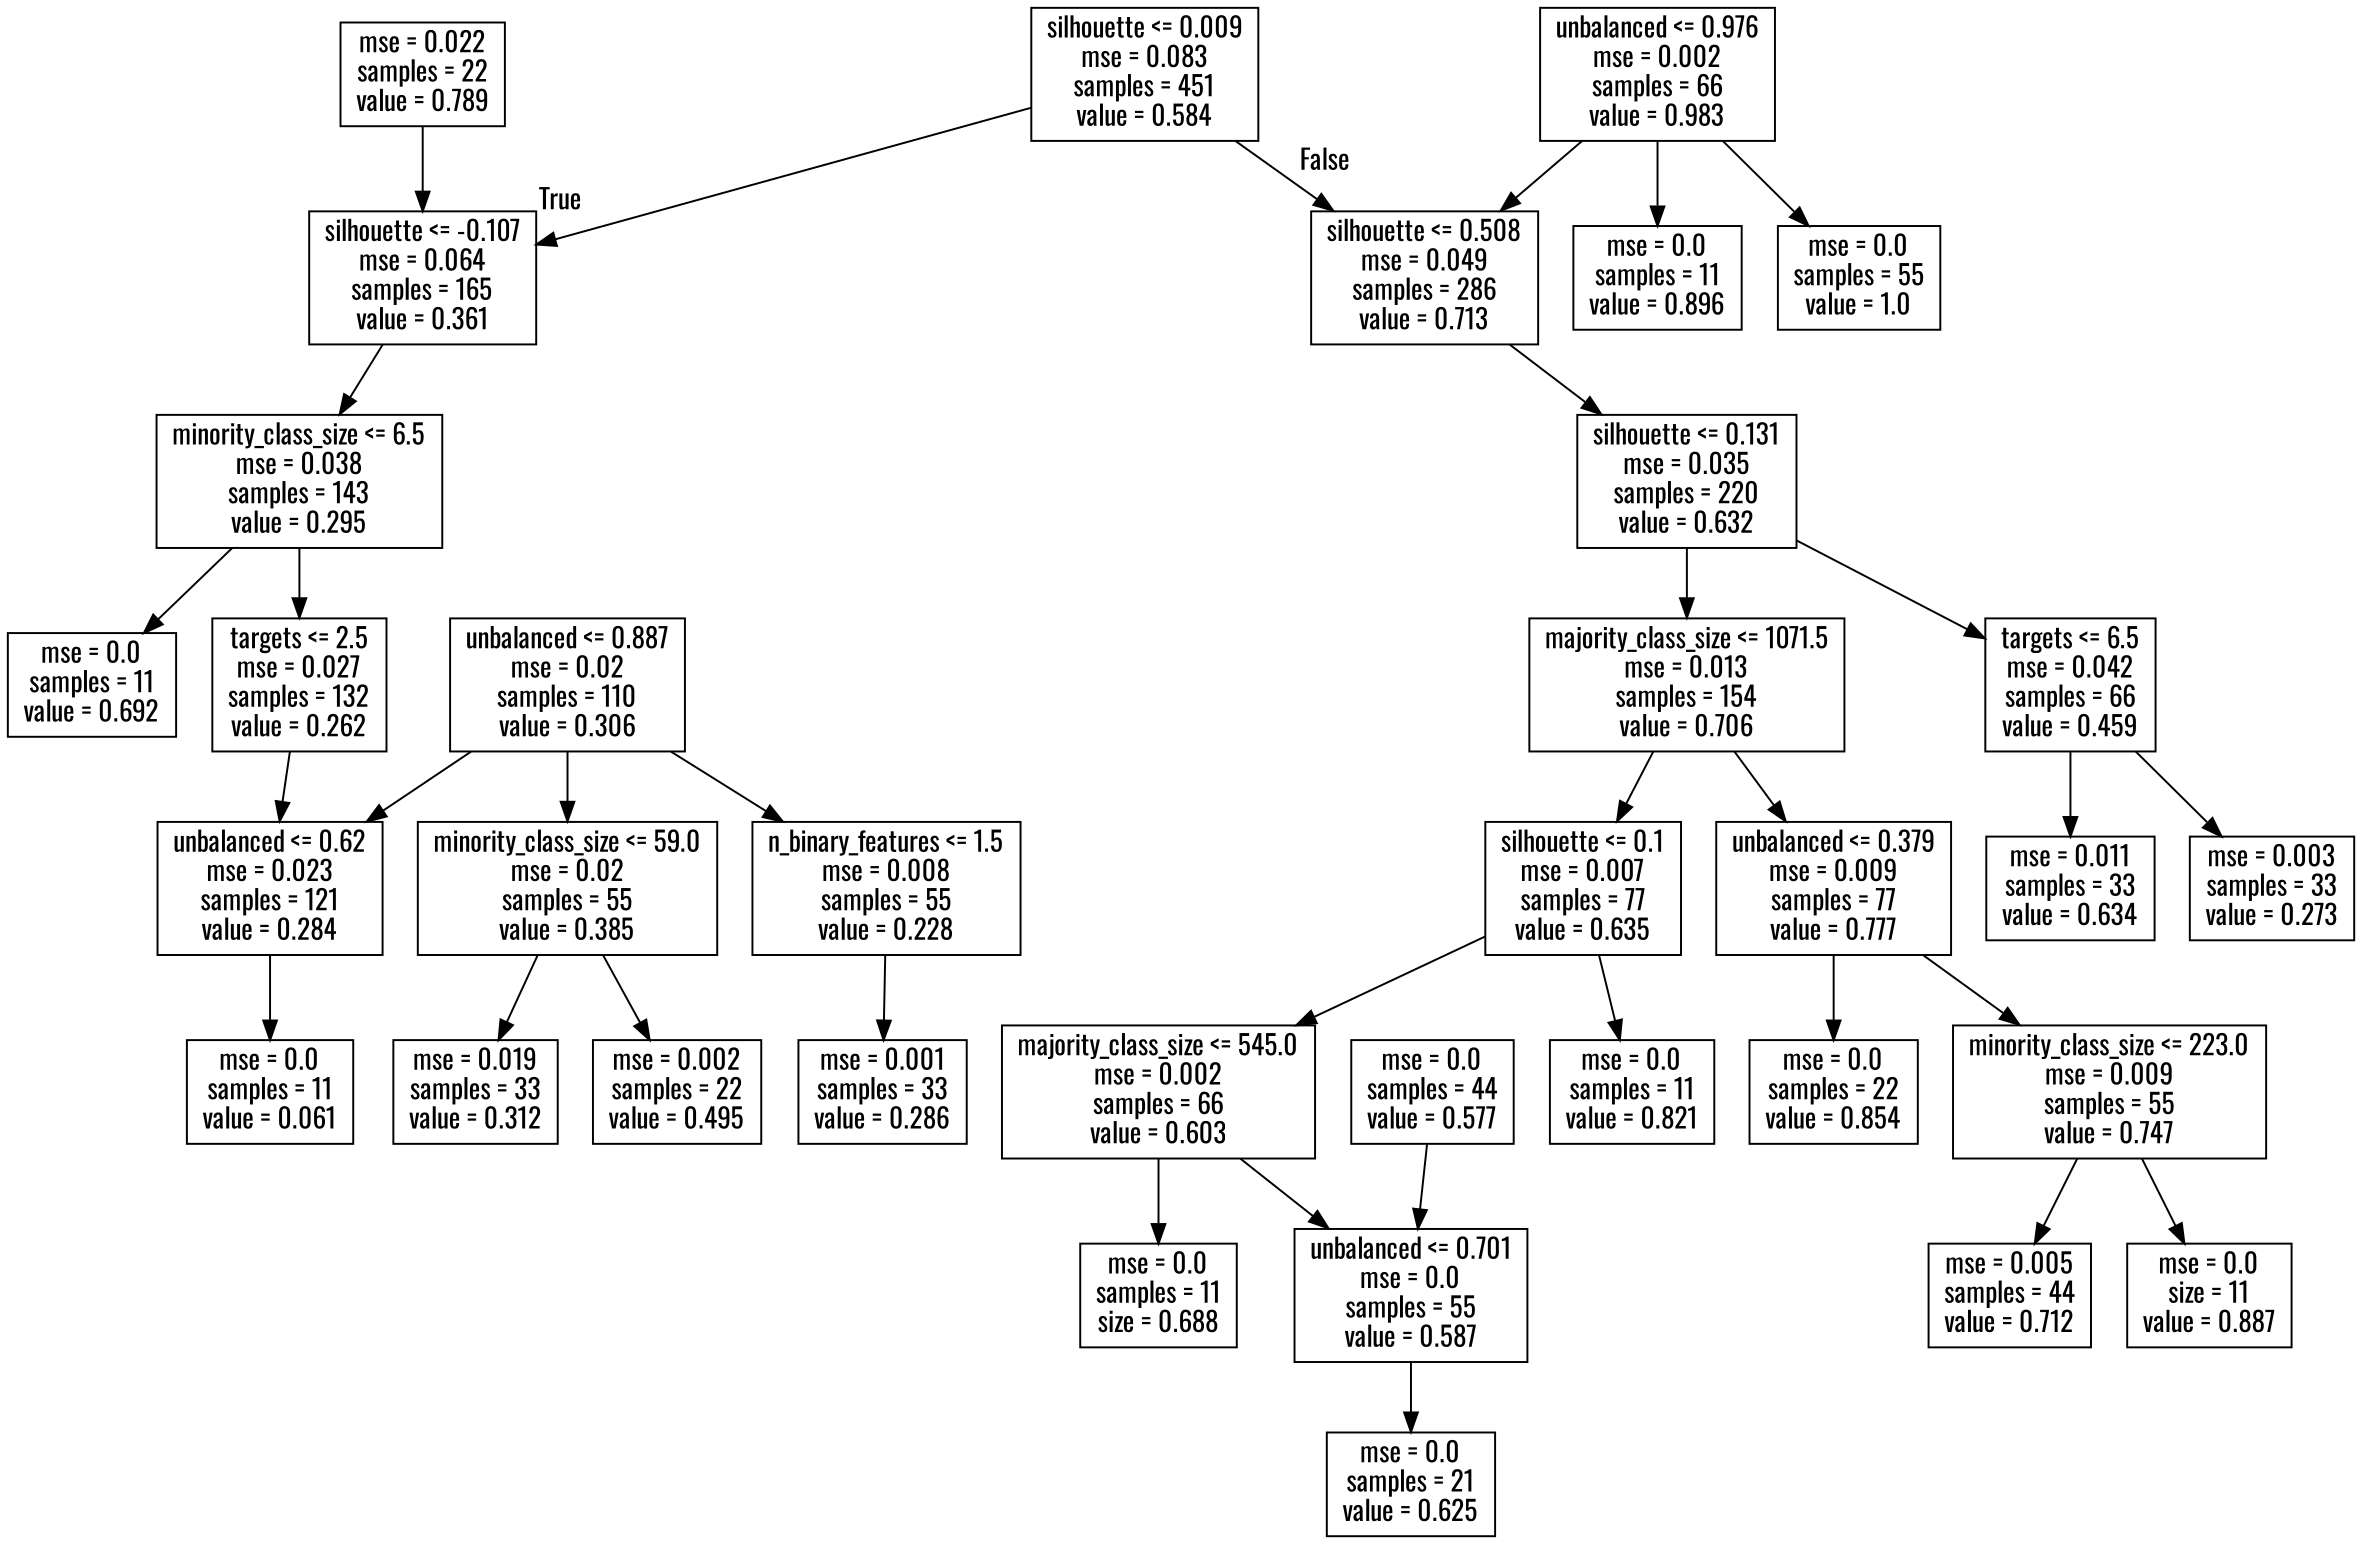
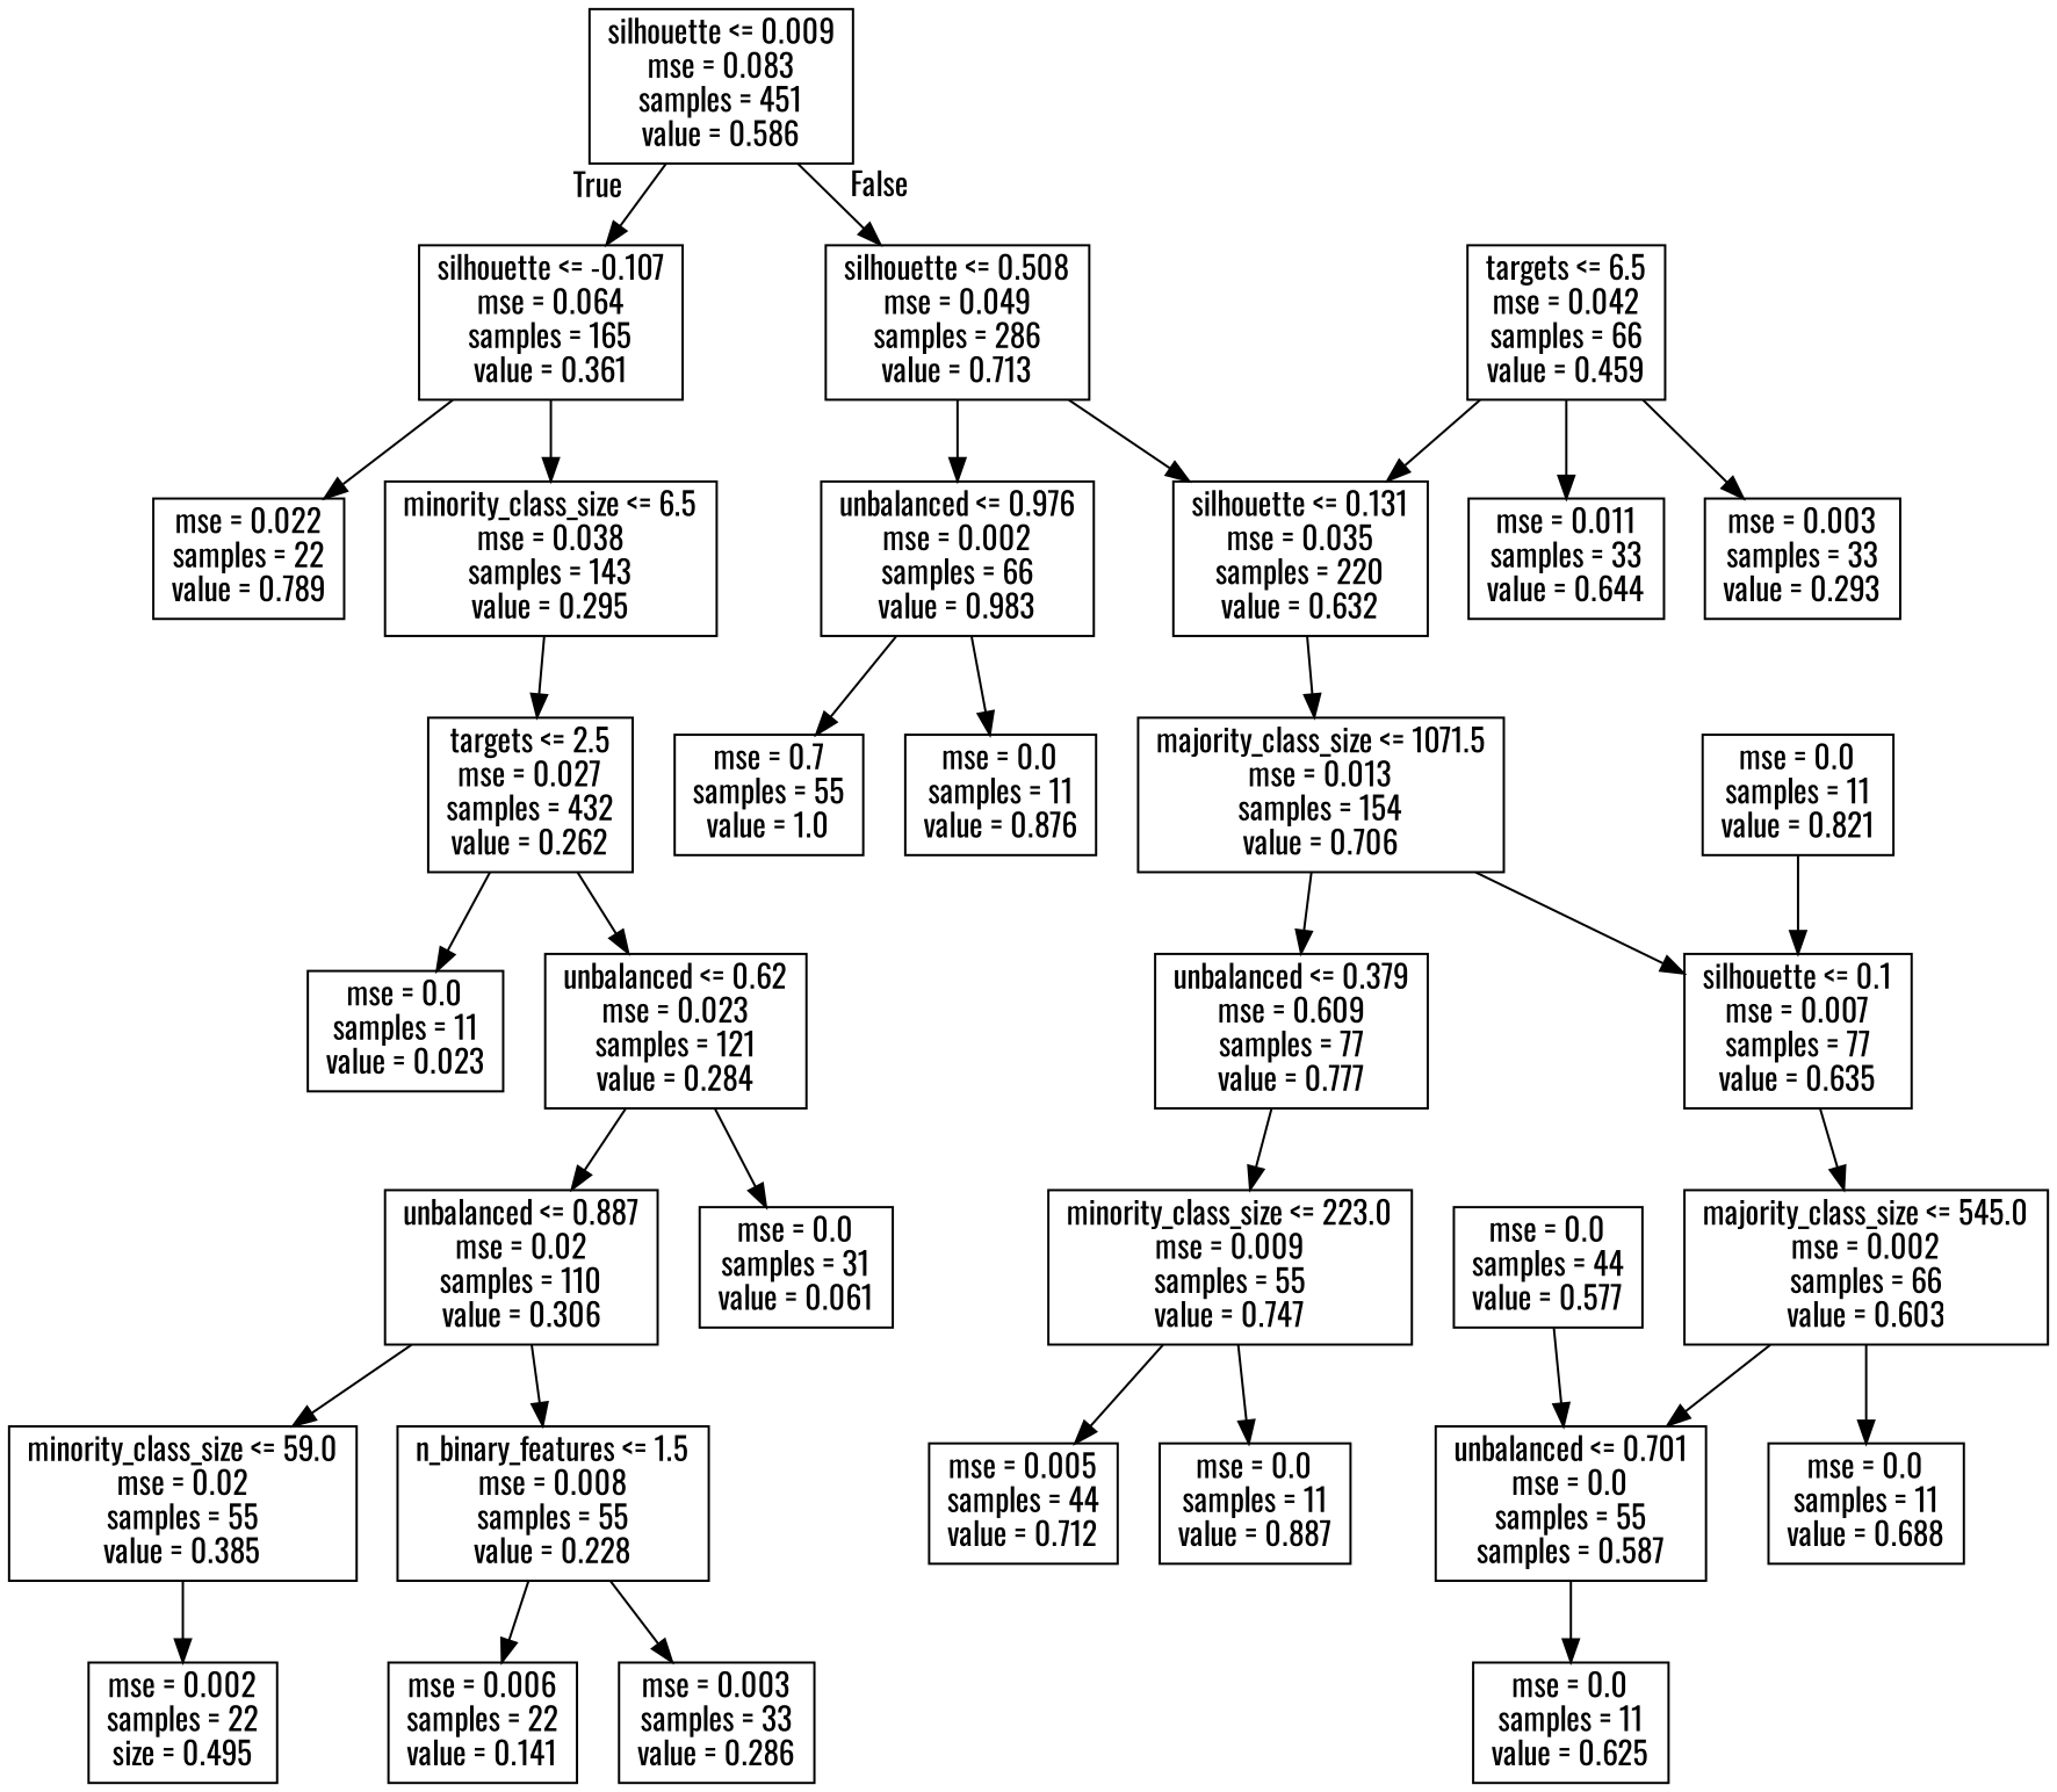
  digraph {
    fontname=Oswald
    node [fontname=Oswald shape=box]
    edge [fontname=Oswald]
-   n1 [label="silhouette <= 0.009\nmse = 0.083\nsamples = 451\nvalue = 0.584"]
+   n1 [label="silhouette <= 0.009\nmse = 0.083\nsamples = 451\nvalue = 0.586"]
    n2 [label="silhouette <= -0.107\nmse = 0.064\nsamples = 165\nvalue = 0.361"]
    n3 [label="silhouette <= 0.508\nmse = 0.049\nsamples = 286\nvalue = 0.713"]
    n4 [label="mse = 0.022\nsamples = 22\nvalue = 0.789"]
    n5 [label="minority_class_size <= 6.5\nmse = 0.038\nsamples = 143\nvalue = 0.295"]
    n6 [label="silhouette <= 0.131\nmse = 0.035\nsamples = 220\nvalue = 0.632"]
    n7 [label="unbalanced <= 0.976\nmse = 0.002\nsamples = 66\nvalue = 0.983"]
-   n8 [label="mse = 0.0\nsamples = 11\nvalue = 0.692"]
-   n9 [label="targets <= 2.5\nmse = 0.027\nsamples = 132\nvalue = 0.262"]
+   n9 [label="targets <= 2.5\nmse = 0.027\nsamples = 432\nvalue = 0.262"]
+   n10 [label="mse = 0.0\nsamples = 11\nvalue = 0.023"]
    n11 [label="unbalanced <= 0.62\nmse = 0.023\nsamples = 121\nvalue = 0.284"]
-   n12 [label="mse = 0.0\nsamples = 11\nvalue = 0.061"]
+   n12 [label="mse = 0.0\nsamples = 31\nvalue = 0.061"]
    n13 [label="unbalanced <= 0.887\nmse = 0.02\nsamples = 110\nvalue = 0.306"]
    n14 [label="minority_class_size <= 59.0\nmse = 0.02\nsamples = 55\nvalue = 0.385"]
    n15 [label="n_binary_features <= 1.5\nmse = 0.008\nsamples = 55\nvalue = 0.228"]
-   n16 [label="mse = 0.019\nsamples = 33\nvalue = 0.312"]
-   n17 [label="mse = 0.002\nsamples = 22\nvalue = 0.495"]
-   n19 [label="mse = 0.001\nsamples = 33\nvalue = 0.286"]
+   n17 [label="mse = 0.002\nsamples = 22\nsize = 0.495"]
+   n18 [label="mse = 0.006\nsamples = 22\nvalue = 0.141"]
+   n19 [label="mse = 0.003\nsamples = 33\nvalue = 0.286"]
    n20 [label="majority_class_size <= 1071.5\nmse = 0.013\nsamples = 154\nvalue = 0.706"]
    n21 [label="targets <= 6.5\nmse = 0.042\nsamples = 66\nvalue = 0.459"]
-   n22 [label="mse = 0.0\nsamples = 11\nvalue = 0.896"]
-   n23 [label="mse = 0.0\nsamples = 55\nvalue = 1.0"]
+   n22 [label="mse = 0.0\nsamples = 11\nvalue = 0.876"]
+   n23 [label="mse = 0.7\nsamples = 55\nvalue = 1.0"]
    n24 [label="silhouette <= 0.1\nmse = 0.007\nsamples = 77\nvalue = 0.635"]
-   n25 [label="unbalanced <= 0.379\nmse = 0.009\nsamples = 77\nvalue = 0.777"]
-   n26 [label="mse = 0.011\nsamples = 33\nvalue = 0.634"]
-   n27 [label="mse = 0.003\nsamples = 33\nvalue = 0.273"]
+   n25 [label="unbalanced <= 0.379\nmse = 0.609\nsamples = 77\nvalue = 0.777"]
+   n26 [label="mse = 0.011\nsamples = 33\nvalue = 0.644"]
+   n27 [label="mse = 0.003\nsamples = 33\nvalue = 0.293"]
    n28 [label="majority_class_size <= 545.0\nmse = 0.002\nsamples = 66\nvalue = 0.603"]
    n29 [label="mse = 0.0\nsamples = 11\nvalue = 0.821"]
-   n30 [label="mse = 0.0\nsamples = 22\nvalue = 0.854"]
    n31 [label="minority_class_size <= 223.0\nmse = 0.009\nsamples = 55\nvalue = 0.747"]
-   n32 [label="mse = 0.0\nsamples = 11\nsize = 0.688"]
-   n33 [label="unbalanced <= 0.701\nmse = 0.0\nsamples = 55\nvalue = 0.587"]
-   n34 [label="mse = 0.0\nsamples = 21\nvalue = 0.625"]
+   n32 [label="mse = 0.0\nsamples = 11\nvalue = 0.688"]
+   n33 [label="unbalanced <= 0.701\nmse = 0.0\nsamples = 55\nsamples = 0.587"]
+   n34 [label="mse = 0.0\nsamples = 11\nvalue = 0.625"]
    n35 [label="mse = 0.0\nsamples = 44\nvalue = 0.577"]
    n36 [label="mse = 0.005\nsamples = 44\nvalue = 0.712"]
-   n37 [label="mse = 0.0\nsize = 11\nvalue = 0.887"]
+   n37 [label="mse = 0.0\nsamples = 11\nvalue = 0.887"]
    n1 -> n2 [headlabel=True labelangle=45 labeldistance=2.5]
    n1 -> n3 [headlabel=False labelangle=-45 labeldistance=2.5]
-   n4 -> n2
+   n2 -> n4
    n2 -> n5
    n3 -> n6
-   n7 -> n3
-   n5 -> n8
+   n3 -> n7
    n5 -> n9
    n6 -> n20
-   n6 -> n21
+   n21 -> n6
    n7 -> n22
    n7 -> n23
+   n9 -> n10
    n9 -> n11
    n11 -> n12
-   n13 -> n11
+   n11 -> n13
    n13 -> n14
    n13 -> n15
-   n14 -> n16
    n14 -> n17
+   n15 -> n18
    n15 -> n19
    n20 -> n24
    n20 -> n25
    n21 -> n26
    n21 -> n27
    n24 -> n28
-   n24 -> n29
-   n25 -> n30
+   n29 -> n24
    n25 -> n31
    n28 -> n32
    n28 -> n33
    n31 -> n36
    n31 -> n37
    n33 -> n34
    n35 -> n33
  }
